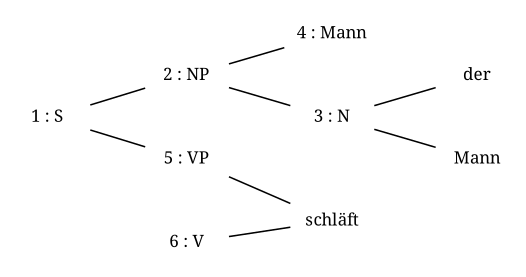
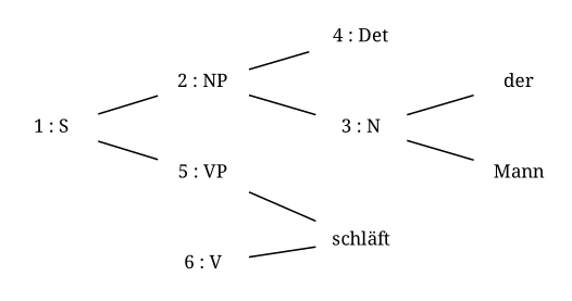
  graph {
    fontname="Noto Serif"
    rankdir=LR
    node [fontname="Noto Serif" fontsize=11 shape=plaintext style=solid]
    edge [fontname="Noto Serif" style=solid]
    n1 [label="1 : S"]
    n2 [label="2 : NP"]
    n3 [label="5 : VP"]
-   n4 [label="4 : Mann"]
+   n4 [label="4 : Det"]
    n5 [label="3 : N"]
    n6 [label="schläft"]
    n7 [label=der]
    n8 [label=Mann]
    n9 [label="6 : V"]
    n1 -- n2
    n1 -- n3
    n2 -- n4
    n2 -- n5
    n3 -- n6
    n5 -- n7
    n5 -- n8
    n9 -- n6
  }
